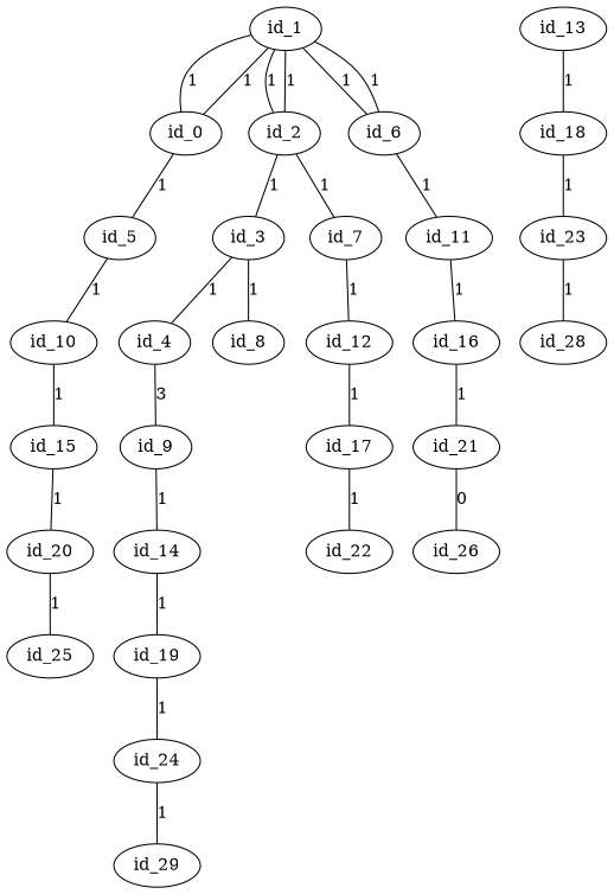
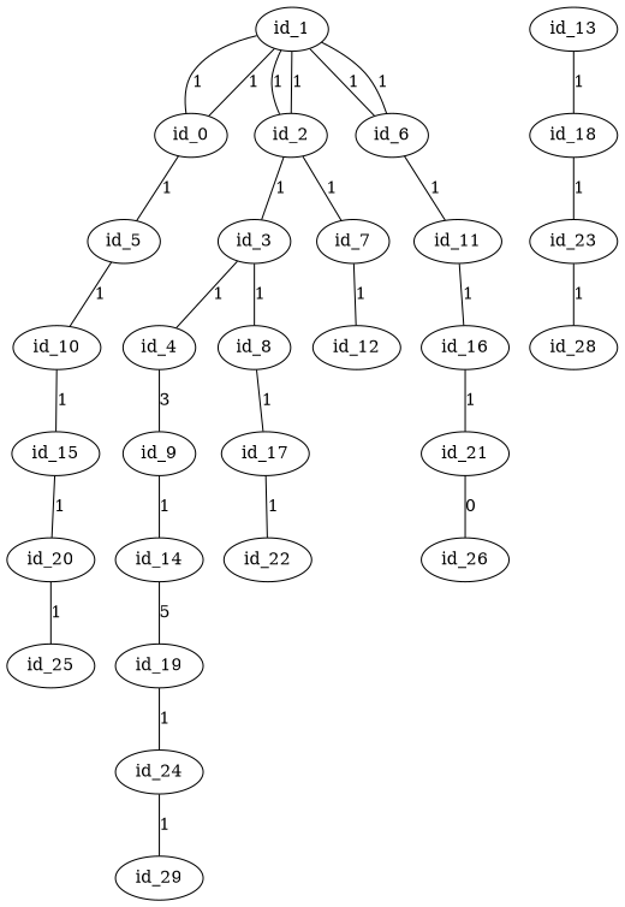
  graph {
    id_3
    id_4
    id_8
    id_9
    id_7
    id_12
    id_17
    id_11
    id_16
    id_21
    id_10
    id_15
    id_20
    id_14
    id_13
    id_18
    id_22
    id_26
    id_25
    id_19
    id_23
    id_24
    id_28
    id_29
    id_1
    id_0
    id_2
    id_6
    id_5
    id_3 -- id_4 [label=1]
    id_3 -- id_8 [label=1]
    id_4 -- id_9 [label=3]
    id_9 -- id_14 [label=1]
    id_7 -- id_12 [label=1]
-   id_12 -- id_17 [label=1]
+   id_8 -- id_17 [label=1]
    id_17 -- id_22 [label=1]
    id_11 -- id_16 [label=1]
    id_16 -- id_21 [label=1]
    id_21 -- id_26 [label=0]
    id_10 -- id_15 [label=1]
    id_15 -- id_20 [label=1]
    id_20 -- id_25 [label=1]
-   id_14 -- id_19 [label=1]
+   id_14 -- id_19 [label=5]
    id_13 -- id_18 [label=1]
    id_18 -- id_23 [label=1]
    id_19 -- id_24 [label=1]
    id_23 -- id_28 [label=1]
    id_24 -- id_29 [label=1]
    id_1 -- id_0 [label=1]
    id_1 -- id_0 [label=1]
    id_1 -- id_2 [label=1]
    id_1 -- id_2 [label=1]
    id_1 -- id_6 [label=1]
    id_1 -- id_6 [label=1]
    id_0 -- id_5 [label=1]
    id_2 -- id_3 [label=1]
    id_2 -- id_7 [label=1]
    id_6 -- id_11 [label=1]
    id_5 -- id_10 [label=1]
  }
